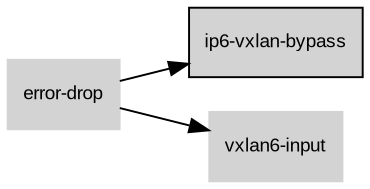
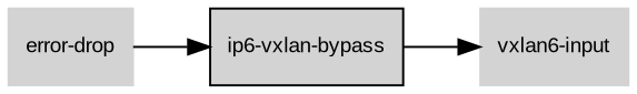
  digraph {
    fontname="Liberation Sans"
    rankdir=LR
    node [color=lightgray fillcolor=lightgray fontcolor=black fontname="Liberation Sans" fontsize=10 shape=box style=filled]
    edge [fontname="Liberation Sans" fontsize=8]
    "ip6-vxlan-bypass" [color=black]
    "vxlan6-input"
    "error-drop"
-   "error-drop" -> "vxlan6-input"
+   "ip6-vxlan-bypass" -> "vxlan6-input"
    "error-drop" -> "ip6-vxlan-bypass"
  }
